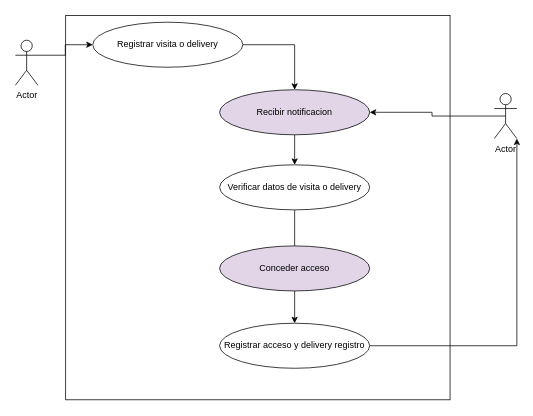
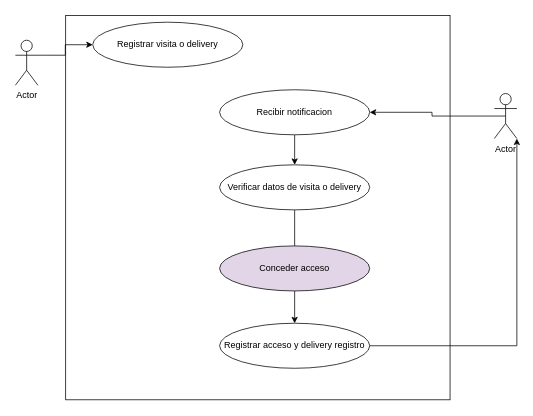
  <mxCell id="0" />
  <mxCell id="1" parent="0" />
  <mxCell id="2" value="" style="whiteSpace=wrap;html=1;aspect=fixed;" vertex="1" parent="1"><mxGeometry x="87" y="20" width="512" height="512" as="geometry" /></mxCell>
  <mxCell id="3" style="edgeStyle=orthogonalEdgeStyle;rounded=0;orthogonalLoop=1;jettySize=auto;html=1;exitX=1;exitY=0.333;exitDx=0;exitDy=0;exitPerimeter=0;entryX=0;entryY=0.5;entryDx=0;entryDy=0;" edge="1" parent="1" source="4" target="6"><mxGeometry relative="1" as="geometry" /></mxCell>
  <mxCell id="4" value="Actor" style="shape=umlActor;verticalLabelPosition=bottom;verticalAlign=top;html=1;outlineConnect=0;" vertex="1" parent="1"><mxGeometry x="20" y="53" width="30" height="60" as="geometry" /></mxCell>
- <mxCell id="5" style="edgeStyle=orthogonalEdgeStyle;rounded=0;orthogonalLoop=1;jettySize=auto;html=1;exitX=1;exitY=0.5;exitDx=0;exitDy=0;" edge="1" parent="1" source="6" target="8"><mxGeometry relative="1" as="geometry" /></mxCell>
  <mxCell id="6" value="Registrar visita o delivery" style="ellipse;whiteSpace=wrap;html=1;" vertex="1" parent="1"><mxGeometry x="123" y="29" width="200" height="60" as="geometry" /></mxCell>
  <mxCell id="7" style="edgeStyle=orthogonalEdgeStyle;rounded=0;orthogonalLoop=1;jettySize=auto;html=1;exitX=0.5;exitY=1;exitDx=0;exitDy=0;entryX=0.5;entryY=0;entryDx=0;entryDy=0;" edge="1" parent="1" source="8" target="12"><mxGeometry relative="1" as="geometry" /></mxCell>
- <mxCell id="8" value="Recibir notificacion" style="ellipse;whiteSpace=wrap;html=1;fillColor=#e1d5e7;" vertex="1" parent="1"><mxGeometry x="292" y="119" width="200" height="60" as="geometry" /></mxCell>
+ <mxCell id="8" value="Recibir notificacion" style="ellipse;whiteSpace=wrap;html=1;" vertex="1" parent="1"><mxGeometry x="292" y="119" width="200" height="60" as="geometry" /></mxCell>
  <mxCell id="9" style="edgeStyle=orthogonalEdgeStyle;rounded=0;orthogonalLoop=1;jettySize=auto;html=1;exitX=0.5;exitY=0.5;exitDx=0;exitDy=0;exitPerimeter=0;entryX=1;entryY=0.5;entryDx=0;entryDy=0;" edge="1" parent="1" source="10" target="8"><mxGeometry relative="1" as="geometry" /></mxCell>
  <mxCell id="10" value="Actor" style="shape=umlActor;verticalLabelPosition=bottom;verticalAlign=top;html=1;outlineConnect=0;" vertex="1" parent="1"><mxGeometry x="658" y="124" width="30" height="60" as="geometry" /></mxCell>
  <mxCell id="11" style="edgeStyle=orthogonalEdgeStyle;rounded=0;orthogonalLoop=1;jettySize=auto;html=1;exitX=0.5;exitY=1;exitDx=0;exitDy=0;entryX=0.5;entryY=0;entryDx=0;entryDy=0;endArrow=none;" edge="1" parent="1" source="12" target="14"><mxGeometry relative="1" as="geometry" /></mxCell>
  <mxCell id="12" value="Verificar datos de visita o delivery" style="ellipse;whiteSpace=wrap;html=1;" vertex="1" parent="1"><mxGeometry x="292" y="219" width="200" height="60" as="geometry" /></mxCell>
  <mxCell id="13" style="edgeStyle=orthogonalEdgeStyle;rounded=0;orthogonalLoop=1;jettySize=auto;html=1;exitX=0.5;exitY=1;exitDx=0;exitDy=0;entryX=0.5;entryY=0;entryDx=0;entryDy=0;" edge="1" parent="1" source="14" target="16"><mxGeometry relative="1" as="geometry" /></mxCell>
  <mxCell id="14" value="Conceder acceso" style="ellipse;whiteSpace=wrap;html=1;fillColor=#e1d5e7;" vertex="1" parent="1"><mxGeometry x="292" y="327" width="200" height="60" as="geometry" /></mxCell>
  <mxCell id="15" style="edgeStyle=orthogonalEdgeStyle;rounded=0;orthogonalLoop=1;jettySize=auto;html=1;exitX=1;exitY=0.5;exitDx=0;exitDy=0;entryX=1;entryY=1;entryDx=0;entryDy=0;entryPerimeter=0;" edge="1" parent="1" source="16" target="10"><mxGeometry relative="1" as="geometry" /></mxCell>
  <mxCell id="16" value="Registrar acceso y delivery registro" style="ellipse;whiteSpace=wrap;html=1;" vertex="1" parent="1"><mxGeometry x="292" y="430" width="200" height="60" as="geometry" /></mxCell>
